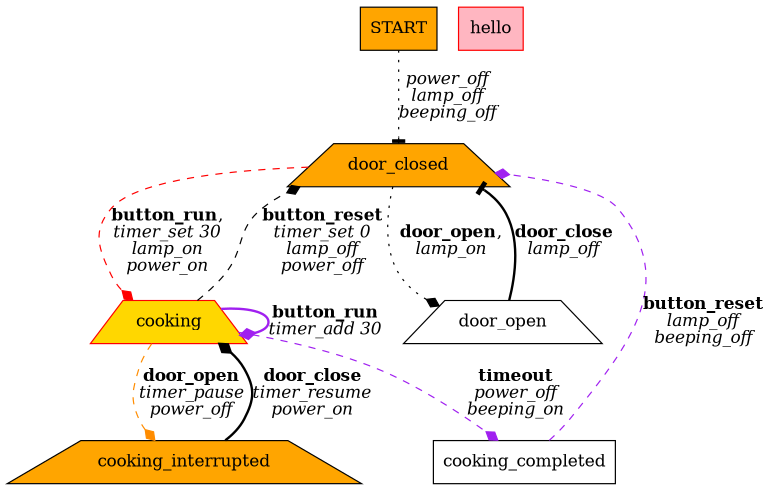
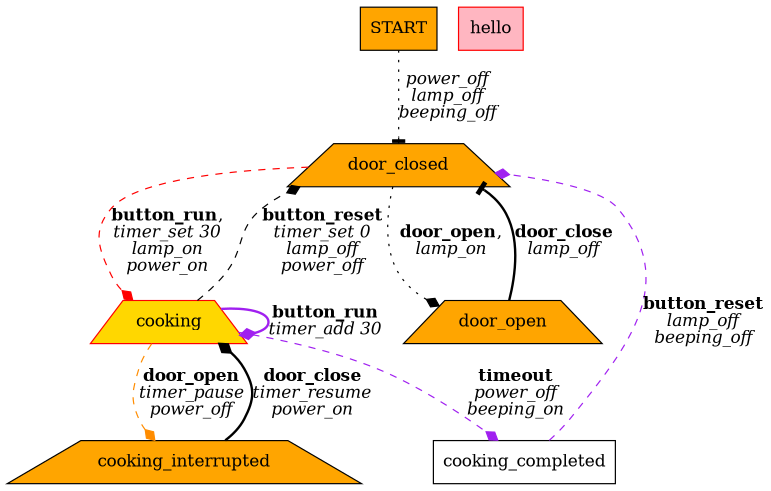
  digraph {
    node [fillcolor=orange shape=trapezium style=filled]
    edge [arrowhead=diamond color=black style=dashed]
    START [shape=box]
    door_closed
    cooking [color=red fillcolor=gold]
-   door_open [fillcolor=white]
+   door_open
    cooking_interrupted
    cooking_completed [fillcolor=white shape=box]
    hello [color=red fillcolor=lightpink shape=box]
    START -> door_closed [arrowhead=tee label=<<i>power_off</i><br/><i>lamp_off</i><br/><i>beeping_off</i><br/>> style=dotted]
    door_closed -> cooking [color=red label=<<b>button_run</b>,<br/><i>timer_set 30</i><br/><i>lamp_on</i><br/><i>power_on</i><br/>>]
    door_closed -> door_open [label=<<b>door_open</b>,<br/><i>lamp_on</i><br/>> style=dotted]
    cooking -> door_closed [label=<<b>button_reset</b><br/><i>timer_set 0</i><br/><i>lamp_off</i><br/><i>power_off</i><br/>>]
    cooking -> cooking [color=purple label=<<b>button_run</b><br/><i>timer_add 30</i><br/>> style=bold]
    cooking -> cooking_interrupted [color=darkorange label=<<b>door_open</b><br/><i>timer_pause</i><br/><i>power_off</i><br/>>]
    cooking -> cooking_completed [color=purple label=<<b>timeout</b><br/><i>power_off</i><br/><i>beeping_on</i><br/>>]
    door_open -> door_closed [arrowhead=tee label=<<b>door_close</b><br/><i>lamp_off</i><br/>> style=bold]
    cooking_interrupted -> cooking [label=<<b>door_close</b><br/><i>timer_resume</i><br/><i>power_on</i><br/>> style=bold]
    cooking_completed -> door_closed [color=purple label=<<b>button_reset</b><br/><i>lamp_off</i><br/><i>beeping_off</i><br/>>]
  }
